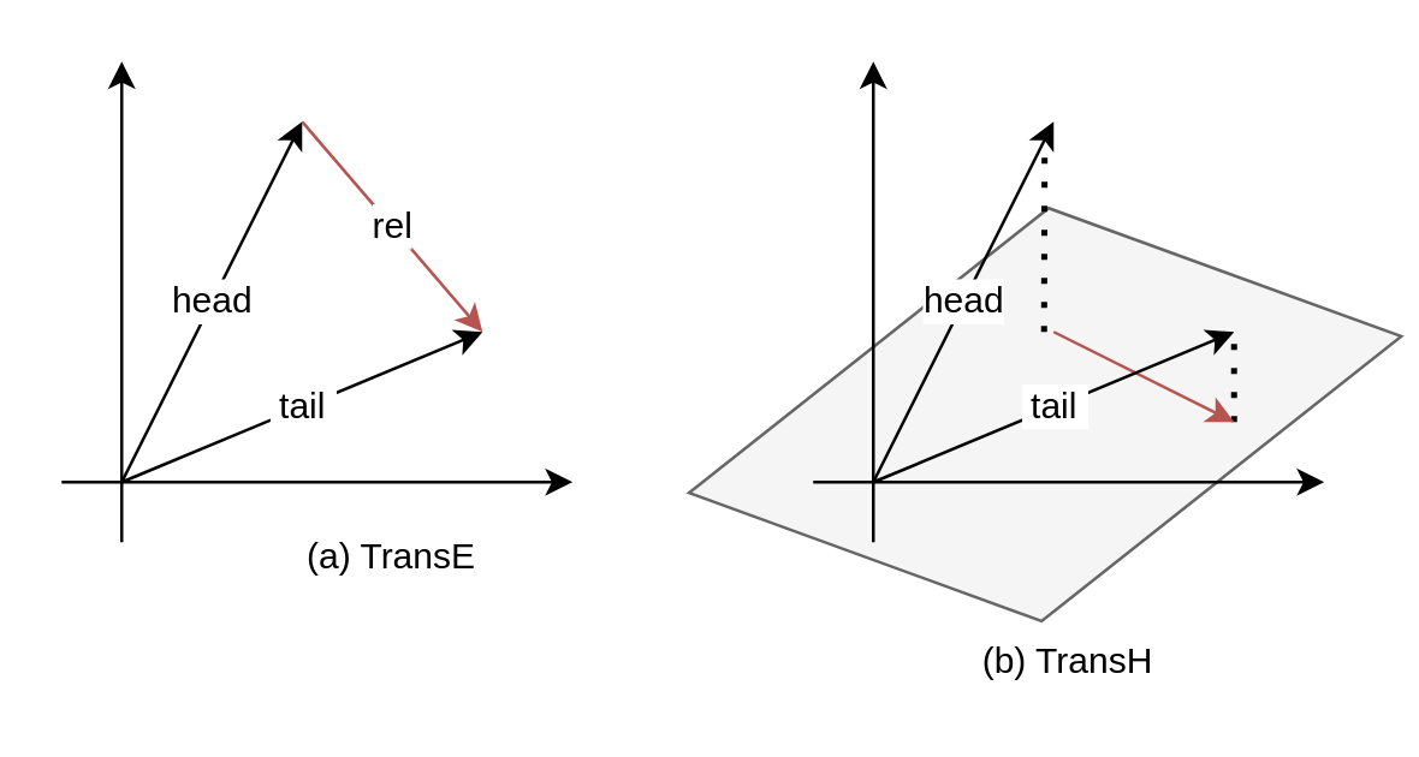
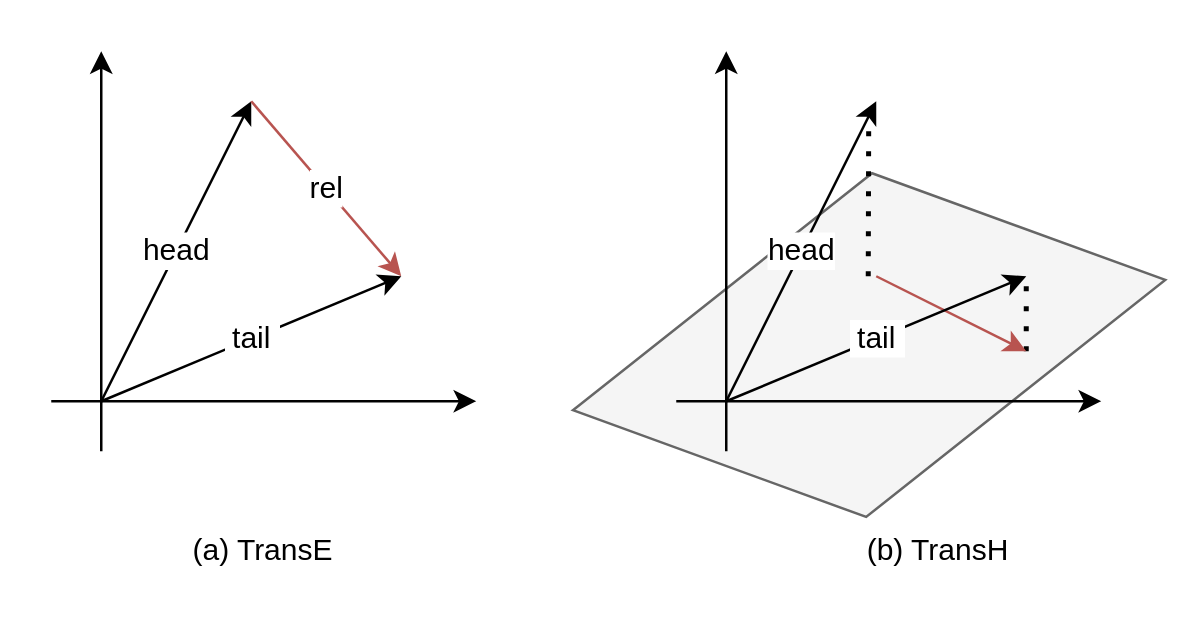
  <mxCell id="0" />
  <mxCell id="1" parent="0" />
  <mxCell id="2" value="" style="shape=parallelogram;perimeter=parallelogramPerimeter;whiteSpace=wrap;html=1;fixedSize=1;fontSize=12;fillColor=#f5f5f5;strokeColor=#666666;fontColor=#333333;size=80;rotation=20;" parent="1" vertex="1"><mxGeometry x="244.73" y="72.53" width="204.82" height="130" as="geometry" /></mxCell>
  <mxCell id="3" value="" style="endArrow=classic;html=1;" parent="1" edge="1"><mxGeometry width="50" height="50" relative="1" as="geometry"><mxPoint x="40" y="180" as="sourcePoint" /><mxPoint x="40" y="20" as="targetPoint" /></mxGeometry></mxCell>
  <mxCell id="4" value="" style="endArrow=classic;html=1;" parent="1" edge="1"><mxGeometry width="50" height="50" relative="1" as="geometry"><mxPoint x="20" y="160" as="sourcePoint" /><mxPoint x="190" y="160" as="targetPoint" /></mxGeometry></mxCell>
  <mxCell id="5" value="head" style="endArrow=classic;html=1;fontSize=12;" parent="1" edge="1"><mxGeometry width="50" height="50" relative="1" as="geometry"><mxPoint x="40" y="160" as="sourcePoint" /><mxPoint x="100" y="40" as="targetPoint" /></mxGeometry></mxCell>
  <mxCell id="6" value="&amp;nbsp;tail&amp;nbsp;" style="endArrow=classic;html=1;fontSize=12;" parent="1" edge="1"><mxGeometry width="50" height="50" relative="1" as="geometry"><mxPoint x="40" y="160" as="sourcePoint" /><mxPoint x="160" y="110" as="targetPoint" /></mxGeometry></mxCell>
  <mxCell id="7" value="rel" style="endArrow=classic;html=1;fontSize=12;fillColor=#f8cecc;strokeColor=#b85450;" parent="1" edge="1"><mxGeometry width="50" height="50" relative="1" as="geometry"><mxPoint x="100" y="40" as="sourcePoint" /><mxPoint x="160" y="110" as="targetPoint" /></mxGeometry></mxCell>
  <mxCell id="8" value="" style="endArrow=classic;html=1;" parent="1" edge="1"><mxGeometry width="50" height="50" relative="1" as="geometry"><mxPoint x="290" y="180" as="sourcePoint" /><mxPoint x="290" y="20" as="targetPoint" /></mxGeometry></mxCell>
  <mxCell id="9" value="" style="endArrow=classic;html=1;" parent="1" edge="1"><mxGeometry width="50" height="50" relative="1" as="geometry"><mxPoint x="270" y="160" as="sourcePoint" /><mxPoint x="440" y="160" as="targetPoint" /></mxGeometry></mxCell>
  <mxCell id="10" value="head" style="endArrow=classic;html=1;fontSize=12;" parent="1" edge="1"><mxGeometry width="50" height="50" relative="1" as="geometry"><mxPoint x="290" y="160" as="sourcePoint" /><mxPoint x="350" y="40" as="targetPoint" /></mxGeometry></mxCell>
  <mxCell id="11" value="" style="endArrow=none;dashed=1;html=1;dashPattern=1 3;strokeWidth=2;fontSize=12;" parent="1" edge="1"><mxGeometry width="50" height="50" relative="1" as="geometry"><mxPoint x="346.8" y="110" as="sourcePoint" /><mxPoint x="347" y="40" as="targetPoint" /></mxGeometry></mxCell>
  <mxCell id="12" value="" style="endArrow=none;dashed=1;html=1;dashPattern=1 3;strokeWidth=2;fontSize=12;" parent="1" edge="1"><mxGeometry width="50" height="50" relative="1" as="geometry"><mxPoint x="410" y="140" as="sourcePoint" /><mxPoint x="410" y="110" as="targetPoint" /></mxGeometry></mxCell>
  <mxCell id="13" value="" style="endArrow=classic;html=1;fontSize=12;fillColor=#f8cecc;strokeColor=#b85450;" parent="1" edge="1"><mxGeometry width="50" height="50" relative="1" as="geometry"><mxPoint x="350" y="110" as="sourcePoint" /><mxPoint x="410" y="140" as="targetPoint" /></mxGeometry></mxCell>
  <mxCell id="14" value="&amp;nbsp;tail&amp;nbsp;" style="endArrow=classic;html=1;fontSize=12;" parent="1" edge="1"><mxGeometry width="50" height="50" relative="1" as="geometry"><mxPoint x="290" y="160" as="sourcePoint" /><mxPoint x="410" y="110" as="targetPoint" /></mxGeometry></mxCell>
- <mxCell id="15" value="(a) TransE" style="text;html=1;strokeColor=none;fillColor=none;align=center;verticalAlign=middle;whiteSpace=wrap;rounded=0;" vertex="1" parent="1"><mxGeometry x="45" y="175" width="170" height="20" as="geometry" /></mxCell>
- <mxCell id="16" value="(b) TransH" style="text;html=1;strokeColor=none;fillColor=none;align=center;verticalAlign=middle;whiteSpace=wrap;rounded=0;" vertex="1" parent="1"><mxGeometry x="270" y="210" width="170" height="20" as="geometry" /></mxCell>
+ <mxCell id="15" value="(a) TransE" style="text;html=1;strokeColor=none;fillColor=none;align=center;verticalAlign=middle;whiteSpace=wrap;rounded=0;" vertex="1" parent="1"><mxGeometry x="20" y="210" width="170" height="20" as="geometry" /></mxCell>
+ <mxCell id="16" value="(b) TransH" style="text;html=1;strokeColor=none;fillColor=none;align=center;verticalAlign=middle;whiteSpace=wrap;rounded=0;" vertex="1" parent="1"><mxGeometry x="290" y="210" width="170" height="20" as="geometry" /></mxCell>
